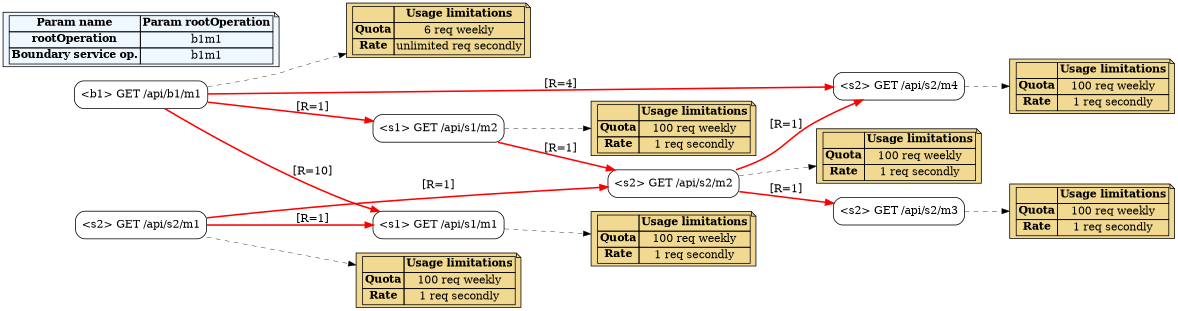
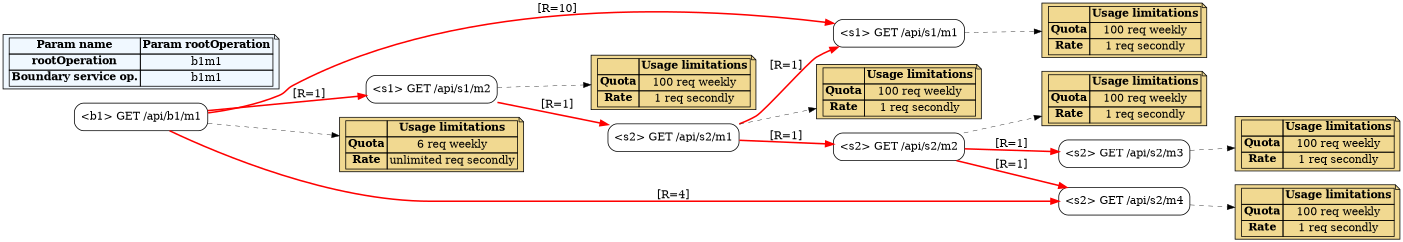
  digraph {
    rankdir=LR
    node [shape=note style=filled]
    edge [color=red penwidth=2.0]
    n1 [label="<s1> GET /api/s1/m1" shape=box style=rounded]
    n2 [fillcolor="#F1D991" label=< <table border="0" cellborder="1" cellpadding="2" cellspacing="0"> <tr> <td></td> <td><b>Usage limitations</b></td> </tr> <tr> <td><b>Quota</b></td> <td>100 req weekly</td> </tr> <tr> <td><b>Rate</b></td> <td>1 req secondly</td> </tr> </table> >]
    n3 [label="<s1> GET /api/s1/m2" shape=box style=rounded]
    n4 [fillcolor="#F1D991" label=< <table border="0" cellborder="1" cellpadding="2" cellspacing="0"> <tr> <td></td> <td><b>Usage limitations</b></td> </tr> <tr> <td><b>Quota</b></td> <td>100 req weekly</td> </tr> <tr> <td><b>Rate</b></td> <td>1 req secondly</td> </tr> </table> >]
    n5 [label="<b1> GET /api/b1/m1" shape=box style=rounded]
    n6 [fillcolor="#F1D991" label=< <table border="0" cellborder="1" cellpadding="2" cellspacing="0"> <tr> <td></td> <td><b>Usage limitations</b></td> </tr> <tr> <td><b>Quota</b></td> <td>6 req weekly</td> </tr> <tr> <td><b>Rate</b></td> <td>unlimited req secondly</td> </tr> </table> >]
    n7 [label="<s2> GET /api/s2/m1" shape=box style=rounded]
    n8 [fillcolor="#F1D991" label=< <table border="0" cellborder="1" cellpadding="2" cellspacing="0"> <tr> <td></td> <td><b>Usage limitations</b></td> </tr> <tr> <td><b>Quota</b></td> <td>100 req weekly</td> </tr> <tr> <td><b>Rate</b></td> <td>1 req secondly</td> </tr> </table> >]
    n9 [label="<s2> GET /api/s2/m2" shape=box style=rounded]
    n10 [fillcolor="#F1D991" label=< <table border="0" cellborder="1" cellpadding="2" cellspacing="0"> <tr> <td></td> <td><b>Usage limitations</b></td> </tr> <tr> <td><b>Quota</b></td> <td>100 req weekly</td> </tr> <tr> <td><b>Rate</b></td> <td>1 req secondly</td> </tr> </table> >]
    n11 [label="<s2> GET /api/s2/m3" shape=box style=rounded]
    n12 [fillcolor="#F1D991" label=< <table border="0" cellborder="1" cellpadding="2" cellspacing="0"> <tr> <td></td> <td><b>Usage limitations</b></td> </tr> <tr> <td><b>Quota</b></td> <td>100 req weekly</td> </tr> <tr> <td><b>Rate</b></td> <td>1 req secondly</td> </tr> </table> >]
    n13 [label="<s2> GET /api/s2/m4" shape=box style=rounded]
    n14 [fillcolor="#F1D991" label=< <table border="0" cellborder="1" cellpadding="2" cellspacing="0"> <tr> <td></td> <td><b>Usage limitations</b></td> </tr> <tr> <td><b>Quota</b></td> <td>100 req weekly</td> </tr> <tr> <td><b>Rate</b></td> <td>1 req secondly</td> </tr> </table> >]
    n15 [fillcolor="#F0F8FF" label=< <table border="0" cellborder="1" cellpadding="2" cellspacing="0"> <tr> <td><b>Param name</b></td><td><b>Param rootOperation</b></td> </tr> <tr> <td><b>rootOperation</b></td> <td>b1m1</td> </tr> <tr><td><b>Boundary service op.</b></td><td>b1m1</td></tr> </table> >]
    subgraph sub_1 {
      n1
      n2
      n3
      n4
    }
    subgraph sub_2 {
      n5
      n6
    }
    subgraph sub_3 {
      n7
      n8
      n9
      n10
      n11
      n12
      n13
      n14
    }
    n1 -> n2 [color=black penwidth=0.5 style=dashed]
    n3 -> n4 [color=black penwidth=0.5 style=dashed]
-   n3 -> n9 [label="[R=1]"]
+   n3 -> n7 [label="[R=1]"]
    n5 -> n1 [label="[R=10]"]
    n5 -> n3 [label="[R=1]"]
    n5 -> n6 [color=black penwidth=0.5 style=dashed]
    n5 -> n13 [label="[R=4]"]
    n7 -> n1 [label="[R=1]"]
    n7 -> n8 [color=black penwidth=0.5 style=dashed]
    n7 -> n9 [label="[R=1]"]
    n9 -> n10 [color=black penwidth=0.5 style=dashed]
    n9 -> n11 [label="[R=1]"]
    n9 -> n13 [label="[R=1]"]
    n11 -> n12 [color=black penwidth=0.5 style=dashed]
    n13 -> n14 [color=black penwidth=0.5 style=dashed]
  }
